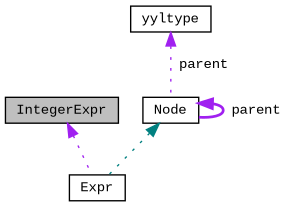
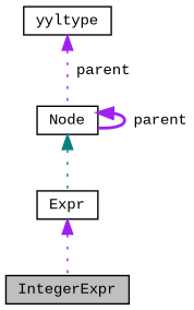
  digraph {
    fontname="Liberation Mono"
    node [color=black fillcolor=white fontname="Liberation Mono" fontsize=10 shape=record style=filled]
    edge [color=purple dir=back fontname="Liberation Mono" fontsize=10 labelfontname=Helvetica labelfontsize=10 style=dotted]
    n1 [fillcolor=grey75 fontcolor=black height=0.2 label=IntegerExpr width=0.4]
    n2 [height=0.2 label=Expr width=0.4]
    n3 [height=0.2 label="Node" width=0.4]
    n4 [height=0.2 label=yyltype width=0.4]
-   n1 -> n2
+   n2 -> n1
    n3 -> n2 [color=teal]
    n3 -> n3 [label=" parent" style=bold]
    n4 -> n3 [label=" parent"]
  }
